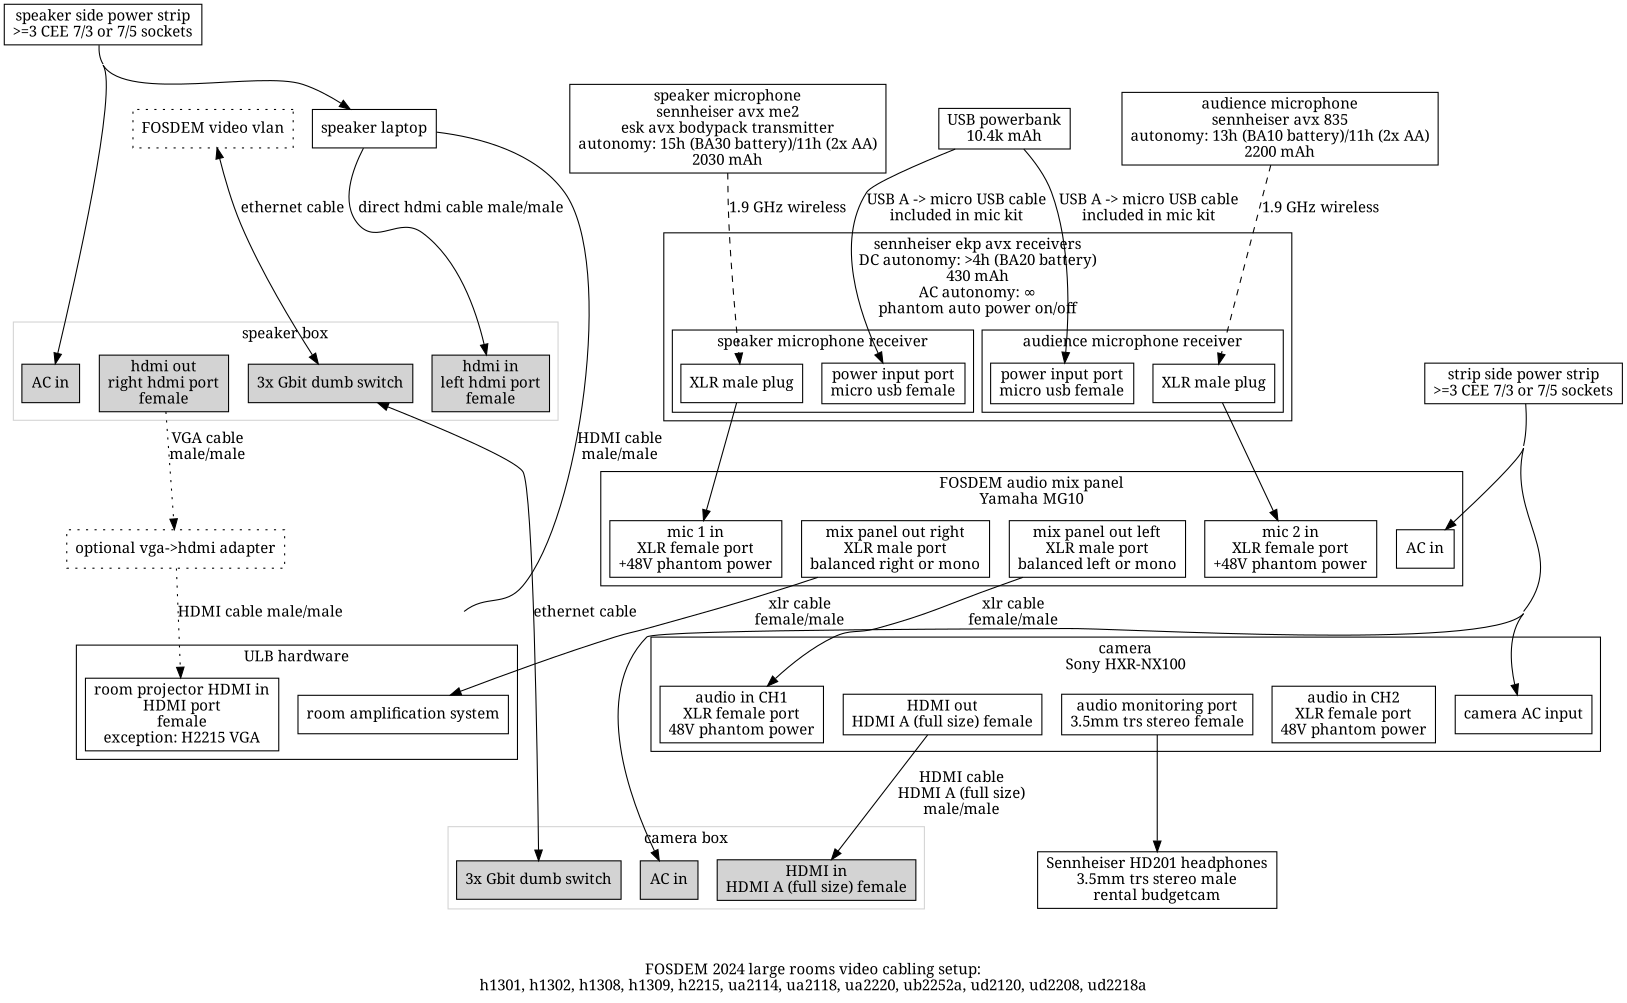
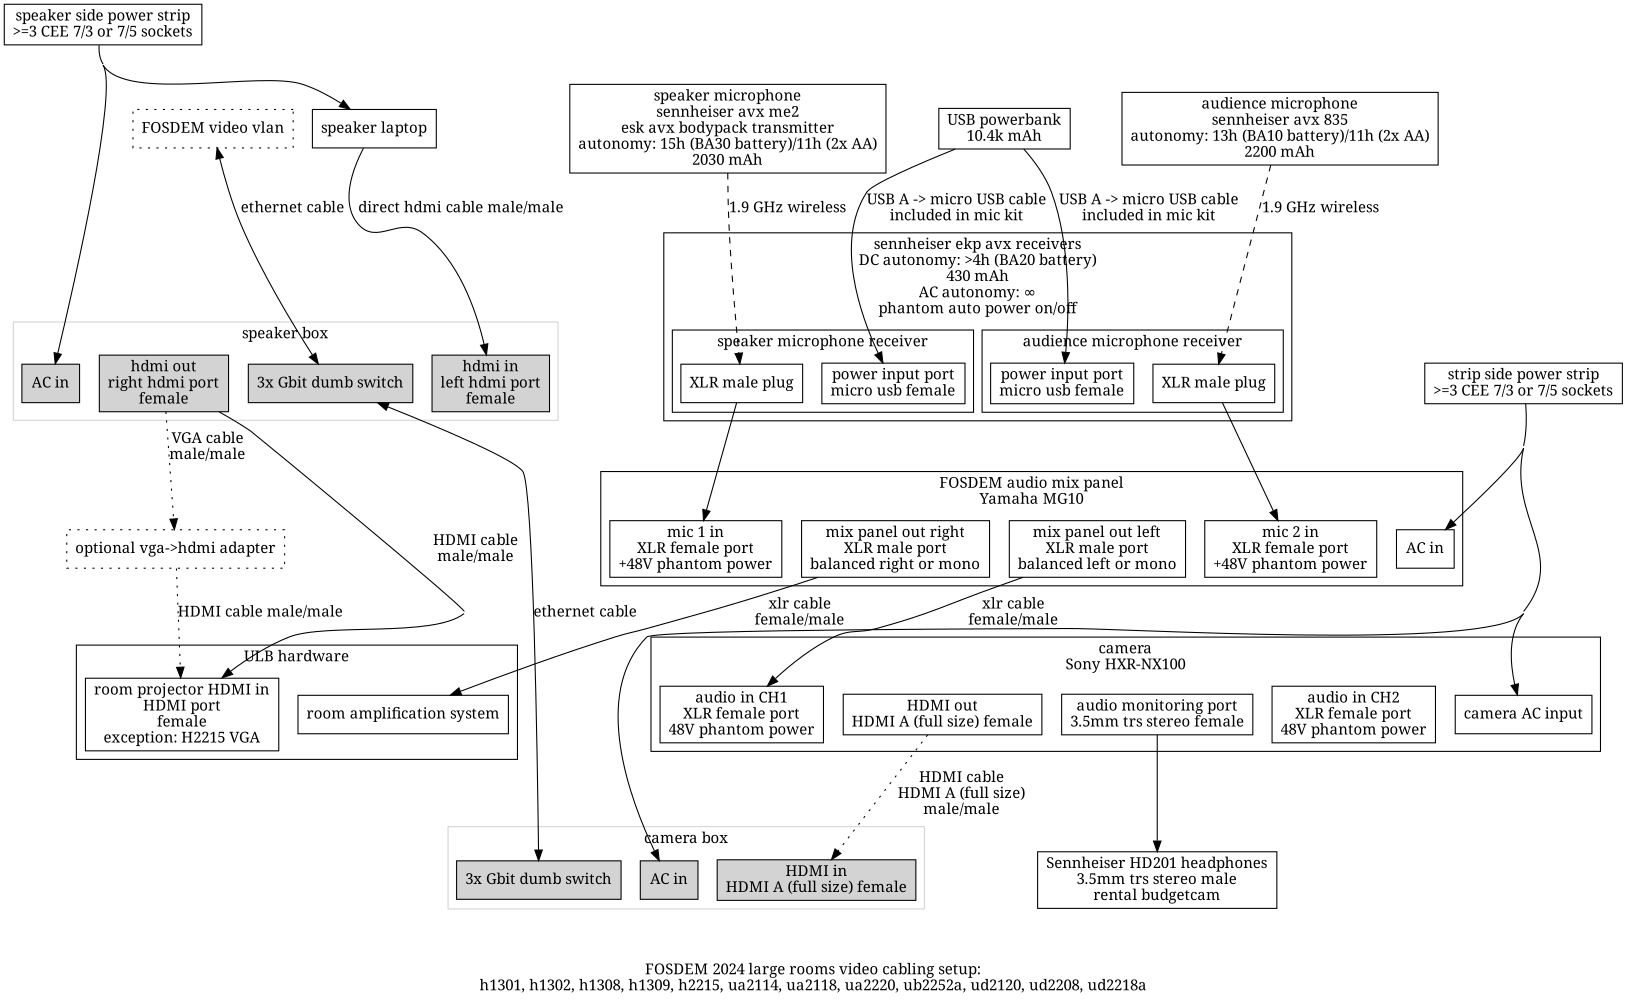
  digraph {
    compound=true
    concentrate=true
    fontname="Noto Serif"
    label="FOSDEM 2024 large rooms video cabling setup:\nh1301, h1302, h1308, h1309, h2215, ua2114, ua2118, ua2220, ub2252a, ud2120, ud2208, ud2218a"
    node [fontname="Noto Serif" shape=box]
    edge [fontname="Noto Serif"]
    n1 [label="power input port\nmicro usb female"]
    n2 [label="XLR male plug"]
    n3 [label="power input port\nmicro usb female"]
    n4 [label="XLR male plug"]
    n5 [label="mic 1 in\nXLR female port\n+48V phantom power"]
    n6 [label="mic 2 in\nXLR female port\n+48V phantom power"]
    n7 [label="mix panel out left\nXLR male port\nbalanced left or mono"]
    n8 [label="mix panel out right\nXLR male port\nbalanced right or mono"]
    n9 [label="AC in"]
    n10 [label="audio in CH1\nXLR female port\n48V phantom power"]
    n11 [label="audio in CH2\nXLR female port\n48V phantom power"]
    n12 [label="HDMI out\nHDMI A (full size) female"]
    n13 [label="audio monitoring port\n3.5mm trs stereo female"]
    n14 [label="camera AC input"]
    n15 [label="HDMI in\nHDMI A (full size) female" style=filled]
    n16 [label="3x Gbit dumb switch" style=filled]
    n17 [label="AC in" style=filled]
    n18 [label="hdmi in\nleft hdmi port\nfemale" style=filled]
    n19 [label="hdmi out\nright hdmi port\nfemale" style=filled]
    n20 [label="3x Gbit dumb switch" style=filled]
    n21 [label="AC in" style=filled]
    n22 [label="room amplification system"]
    n23 [label="room projector HDMI in\nHDMI port\nfemale\nexception: H2215 VGA"]
    n24 [label="Sennheiser HD201 headphones\n3.5mm trs stereo male\nrental budgetcam"]
    n25 [label="optional vga->hdmi adapter" style=dotted]
    n26 [label="strip side power strip\n>=3 CEE 7/3 or 7/5 sockets"]
    n27 [label="USB powerbank\n10.4k mAh"]
    n28 [label="speaker microphone\nsennheiser avx me2\nesk avx bodypack transmitter\nautonomy: 15h (BA30 battery)/11h (2x AA)\n2030 mAh"]
    n29 [label="audience microphone\nsennheiser avx 835\nautonomy: 13h (BA10 battery)/11h (2x AA)\n2200 mAh"]
    n30 [label="speaker side power strip\n>=3 CEE 7/3 or 7/5 sockets"]
    n31 [label="speaker laptop"]
    n32 [label="FOSDEM video vlan" style=dotted]
    subgraph cluster_1 {
      label="sennheiser ekp avx receivers\nDC autonomy: >4h (BA20 battery)\n430 mAh\nAC autonomy: ∞\nphantom auto power on/off"
      subgraph cluster_2 {
        label="speaker microphone receiver"
        n1
        n2
      }
      subgraph cluster_3 {
        label="audience microphone receiver"
        n3
        n4
      }
    }
    subgraph cluster_4 {
      label="FOSDEM audio mix panel\nYamaha MG10"
      url="http://usa.yamaha.com/products/live_sound/mixers/analog-mixers/mg_standard_model/mg10/"
      n5
      n6
      n7
      n8
      n9
    }
    subgraph cluster_5 {
      label="camera\nSony HXR-NX100"
      n10
      n11
      n12
      n13
      n14
    }
    subgraph sub_6 {
      color=lightgrey
      label="FOSDEM video boxes"
      subgraph cluster_7 {
        color=lightgrey
        label="camera box"
        n15
        n16
        n17
      }
      subgraph cluster_8 {
        color=lightgrey
        label="speaker box"
        n18
        n19
        n20
        n21
      }
    }
    subgraph cluster_9 {
      label="ULB hardware"
      n22
      n23
    }
    n2 -> n5
    n4 -> n6
    n7 -> n10 [label="xlr cable\nfemale/male"]
    n8 -> n22 [label="xlr cable\nfemale/male"]
-   n12 -> n15 [label="HDMI cable\nHDMI A (full size)\nmale/male"]
+   n12 -> n15 [label="HDMI cable\nHDMI A (full size)\nmale/male" style=dotted]
    n13 -> n24
-   n31 -> n23 [label="HDMI cable\nmale/male"]
+   n19 -> n23 [label="HDMI cable\nmale/male"]
    n19 -> n25 [label="VGA cable\nmale/male" style=dotted]
    n20 -> n16 [dir=both label="ethernet cable"]
    n25 -> n23 [label="HDMI cable male/male" style=dotted]
    n26 -> n9
    n26 -> n14
    n26 -> n17
    n27 -> n1 [label="USB A -> micro USB cable\nincluded in mic kit"]
    n27 -> n3 [label="USB A -> micro USB cable\nincluded in mic kit"]
    n28 -> n2 [label="1.9 GHz wireless" style=dashed]
    n29 -> n4 [label="1.9 GHz wireless" style=dashed]
    n30 -> n21
    n30 -> n31
    n31 -> n18 [label="direct hdmi cable male/male"]
    n32 -> n20 [dir=both label="ethernet cable"]
  }
